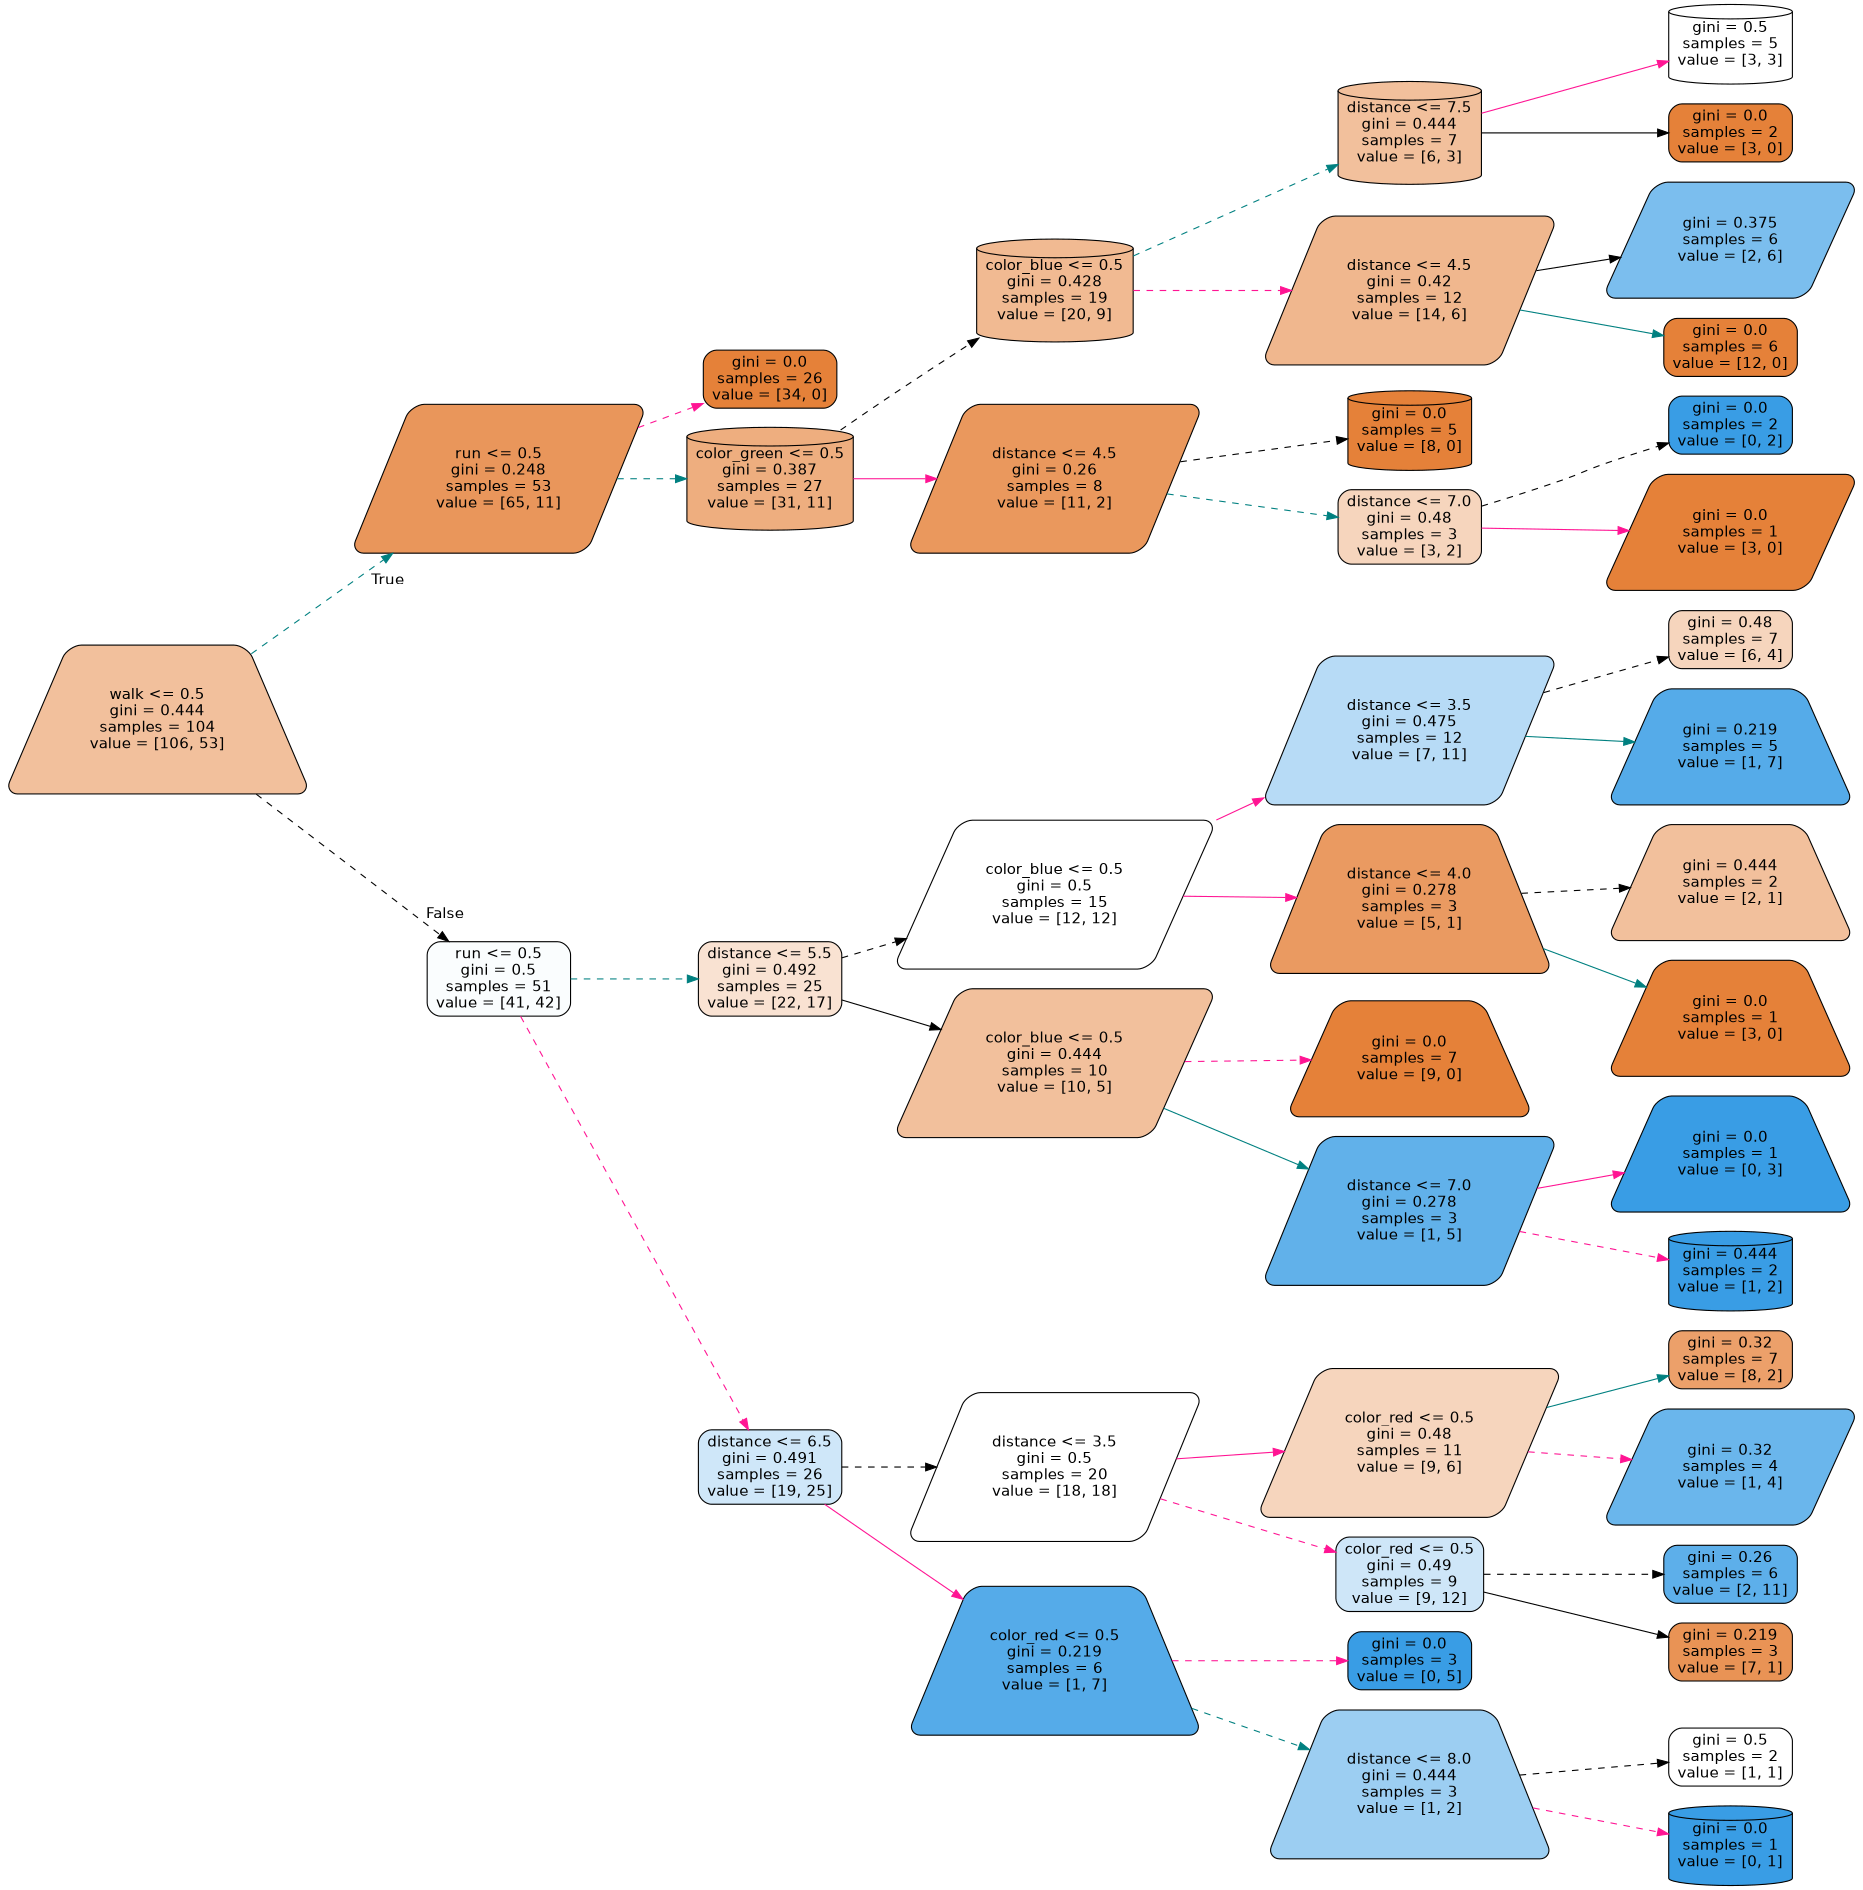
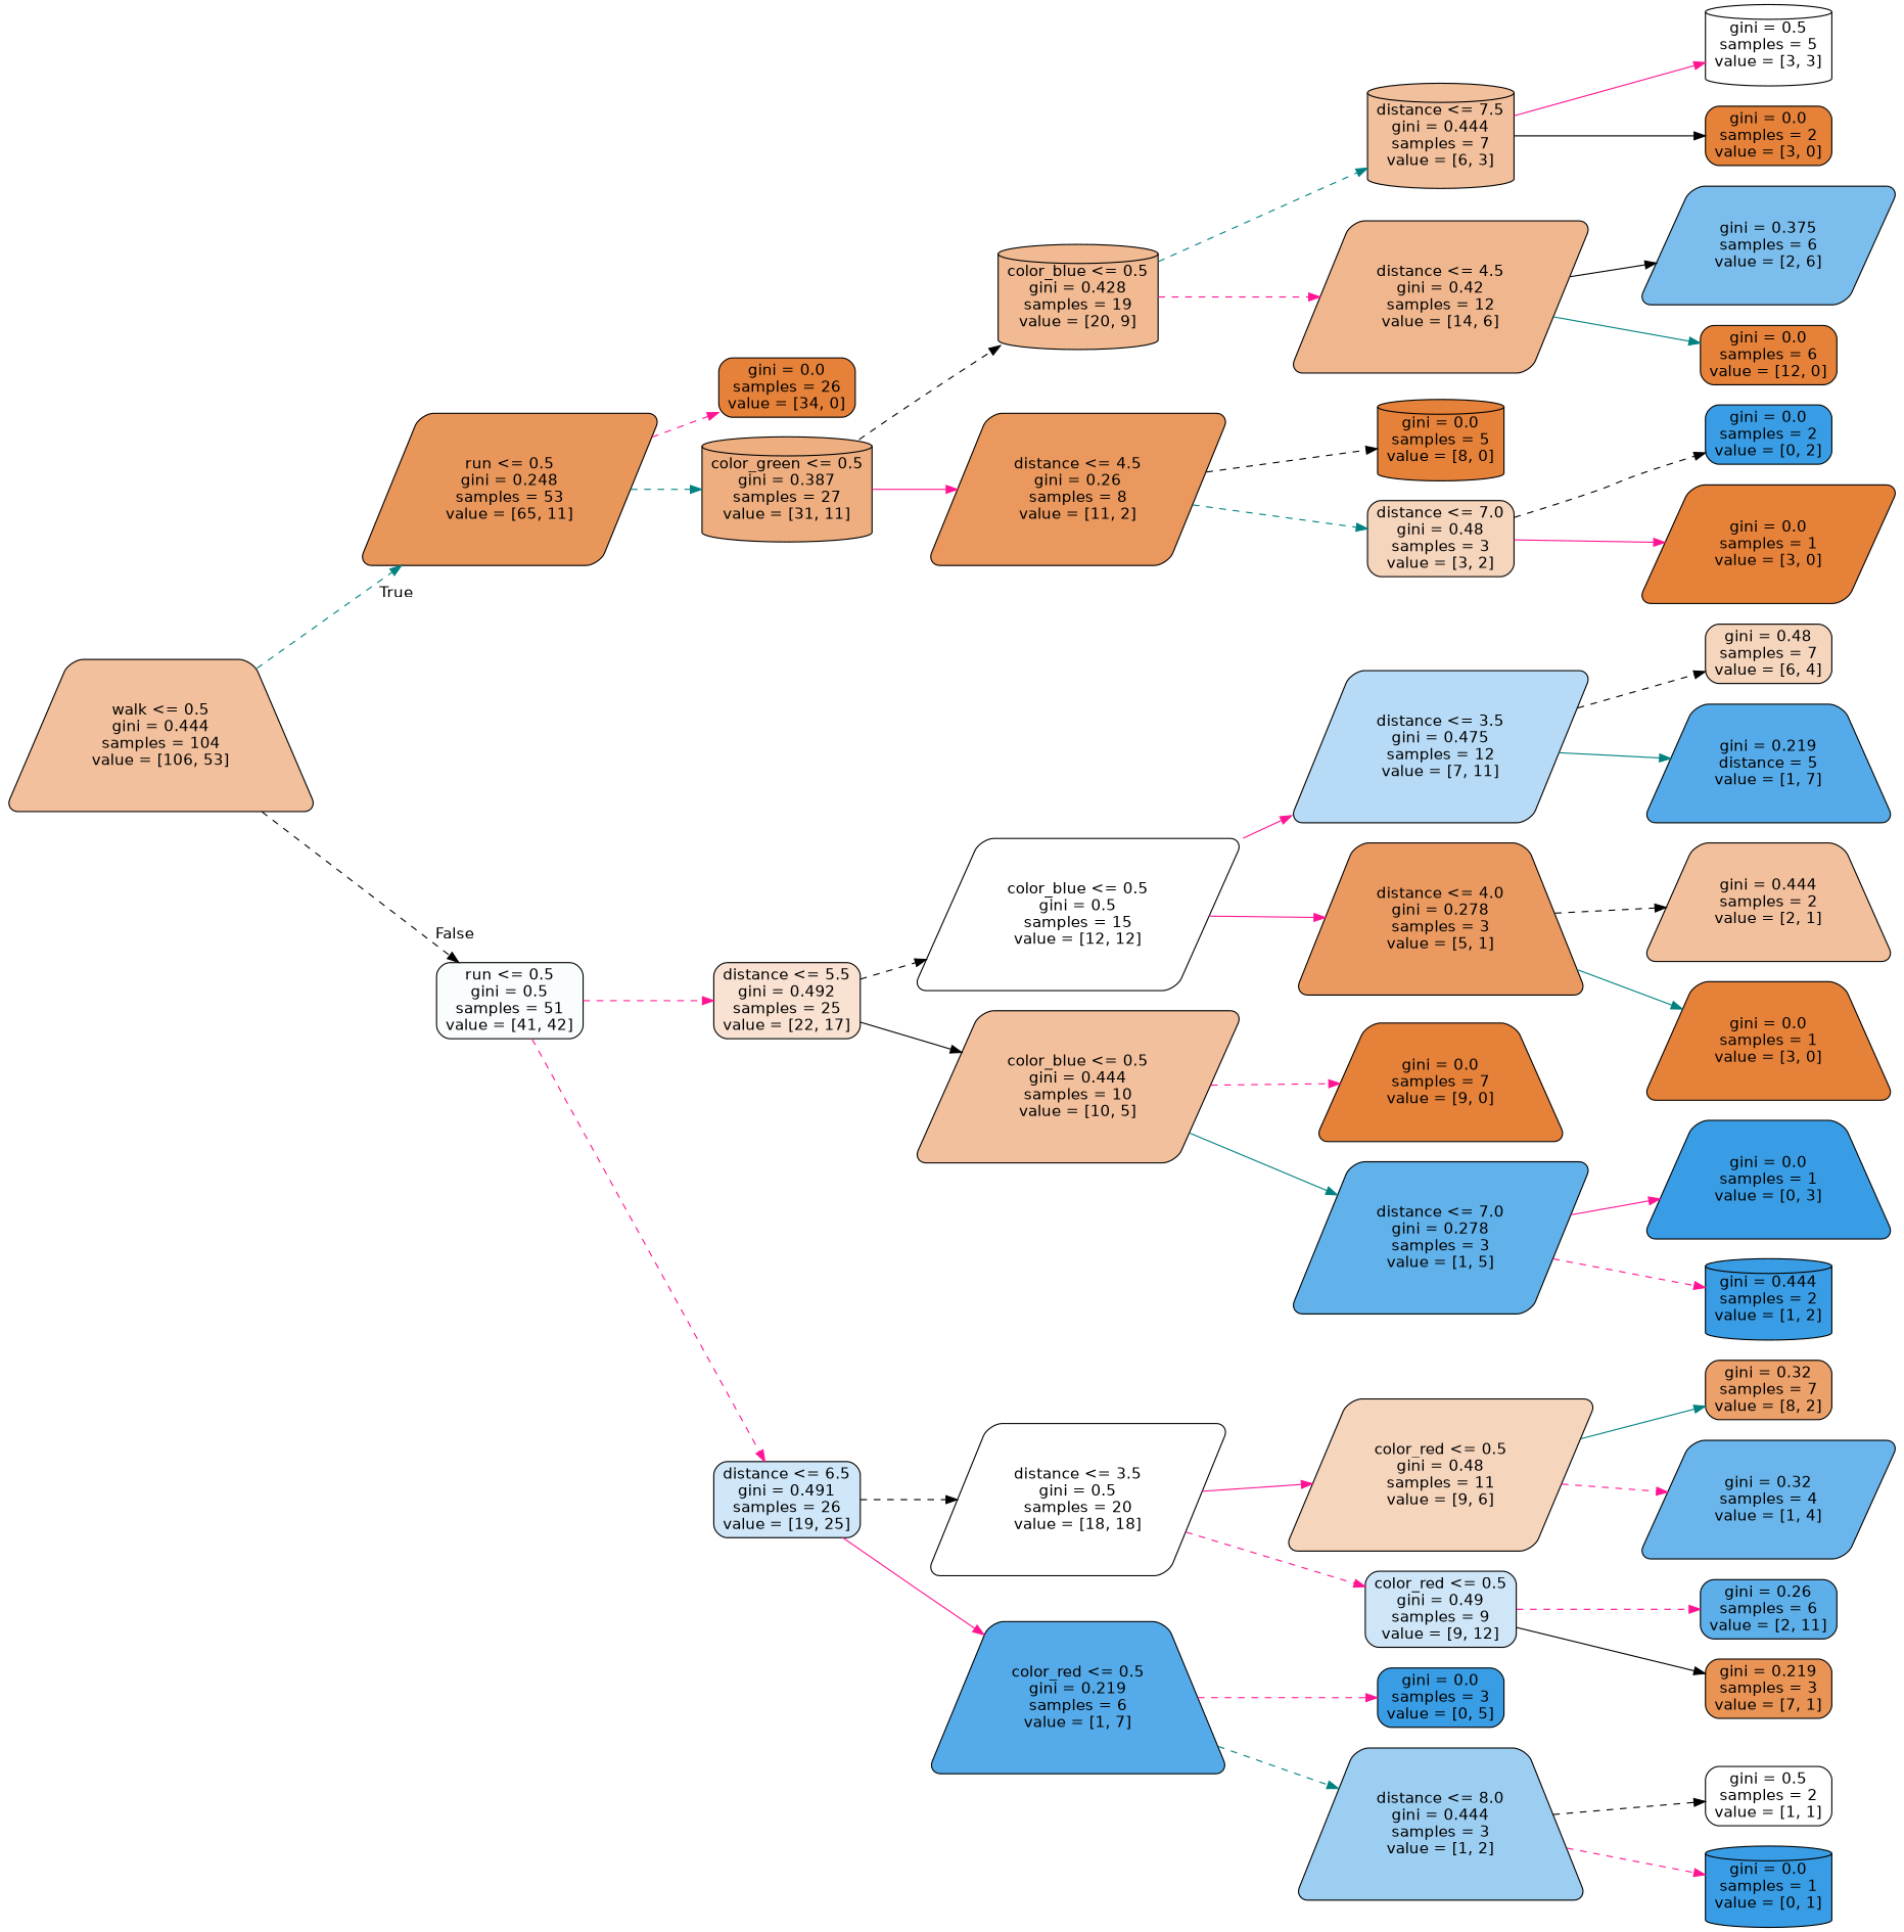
  digraph {
    rankdir=LR
    node [color=black fillcolor="#e58139" fontname=helvetica shape=box style="filled, rounded"]
    edge [color=deeppink fontname=helvetica style=dashed]
    n1 [fillcolor="#f2c09c" label="walk <= 0.5\ngini = 0.444\nsamples = 104\nvalue = [106, 53]" shape=trapezium]
    n2 [fillcolor="#e9965b" label="run <= 0.5\ngini = 0.248\nsamples = 53\nvalue = [65, 11]" shape=parallelogram]
    n3 [fillcolor="#fafdfe" label="run <= 0.5\ngini = 0.5\nsamples = 51\nvalue = [41, 42]"]
    n4 [label="gini = 0.0\nsamples = 26\nvalue = [34, 0]"]
    n5 [fillcolor="#eeae7f" label="color_green <= 0.5\ngini = 0.387\nsamples = 27\nvalue = [31, 11]" shape=cylinder]
    n6 [fillcolor="#f9e2d2" label="distance <= 5.5\ngini = 0.492\nsamples = 25\nvalue = [22, 17]"]
    n7 [fillcolor="#cfe7f9" label="distance <= 6.5\ngini = 0.491\nsamples = 26\nvalue = [19, 25]"]
    n8 [fillcolor="#f1ba92" label="color_blue <= 0.5\ngini = 0.428\nsamples = 19\nvalue = [20, 9]" shape=cylinder]
    n9 [fillcolor="#ea985d" label="distance <= 4.5\ngini = 0.26\nsamples = 8\nvalue = [11, 2]" shape=parallelogram]
    n10 [fillcolor="#f2c09c" label="distance <= 7.5\ngini = 0.444\nsamples = 7\nvalue = [6, 3]" shape=cylinder]
    n11 [fillcolor="#f0b78e" label="distance <= 4.5\ngini = 0.42\nsamples = 12\nvalue = [14, 6]" shape=parallelogram]
    n12 [label="gini = 0.0\nsamples = 5\nvalue = [8, 0]" shape=cylinder]
    n13 [fillcolor="#f6d5bd" label="distance <= 7.0\ngini = 0.48\nsamples = 3\nvalue = [3, 2]"]
    n14 [fillcolor="#ffffff" label="gini = 0.5\nsamples = 5\nvalue = [3, 3]" shape=cylinder]
    n15 [label="gini = 0.0\nsamples = 2\nvalue = [3, 0]"]
    n16 [fillcolor="#7bbeee" label="gini = 0.375\nsamples = 6\nvalue = [2, 6]" shape=parallelogram]
    n17 [label="gini = 0.0\nsamples = 6\nvalue = [12, 0]"]
    n18 [fillcolor="#399de5" label="gini = 0.0\nsamples = 2\nvalue = [0, 2]"]
    n19 [label="gini = 0.0\nsamples = 1\nvalue = [3, 0]" shape=parallelogram]
    n20 [fillcolor="#ffffff" label="color_blue <= 0.5\ngini = 0.5\nsamples = 15\nvalue = [12, 12]" shape=parallelogram]
    n21 [fillcolor="#f2c09c" label="color_blue <= 0.5\ngini = 0.444\nsamples = 10\nvalue = [10, 5]" shape=parallelogram]
    n22 [fillcolor="#ffffff" label="distance <= 3.5\ngini = 0.5\nsamples = 20\nvalue = [18, 18]" shape=parallelogram]
    n23 [fillcolor="#55abe9" label="color_red <= 0.5\ngini = 0.219\nsamples = 6\nvalue = [1, 7]" shape=trapezium]
    n24 [fillcolor="#b7dbf6" label="distance <= 3.5\ngini = 0.475\nsamples = 12\nvalue = [7, 11]" shape=parallelogram]
    n25 [fillcolor="#ea9a61" label="distance <= 4.0\ngini = 0.278\nsamples = 3\nvalue = [5, 1]" shape=trapezium]
    n26 [label="gini = 0.0\nsamples = 7\nvalue = [9, 0]" shape=trapezium]
    n27 [fillcolor="#61b1ea" label="distance <= 7.0\ngini = 0.278\nsamples = 3\nvalue = [1, 5]" shape=parallelogram]
    n28 [fillcolor="#f6d5bd" label="gini = 0.48\nsamples = 7\nvalue = [6, 4]"]
-   n29 [fillcolor="#55abe9" label="gini = 0.219\nsamples = 5\nvalue = [1, 7]" shape=trapezium]
+   n29 [fillcolor="#55abe9" label="gini = 0.219\ndistance = 5\nvalue = [1, 7]" shape=trapezium]
    n30 [fillcolor="#f2c09c" label="gini = 0.444\nsamples = 2\nvalue = [2, 1]" shape=trapezium]
    n31 [label="gini = 0.0\nsamples = 1\nvalue = [3, 0]" shape=trapezium]
    n32 [fillcolor="#399de5" label="gini = 0.0\nsamples = 1\nvalue = [0, 3]" shape=trapezium]
    n33 [fillcolor="#399de5" label="gini = 0.444\nsamples = 2\nvalue = [1, 2]" shape=cylinder]
    n34 [fillcolor="#f6d5bd" label="color_red <= 0.5\ngini = 0.48\nsamples = 11\nvalue = [9, 6]" shape=parallelogram]
    n35 [fillcolor="#cee6f8" label="color_red <= 0.5\ngini = 0.49\nsamples = 9\nvalue = [9, 12]"]
    n36 [fillcolor="#399de5" label="gini = 0.0\nsamples = 3\nvalue = [0, 5]"]
    n37 [fillcolor="#9ccef2" label="distance <= 8.0\ngini = 0.444\nsamples = 3\nvalue = [1, 2]" shape=trapezium]
    n38 [fillcolor="#eca06a" label="gini = 0.32\nsamples = 7\nvalue = [8, 2]"]
    n39 [fillcolor="#6ab6ec" label="gini = 0.32\nsamples = 4\nvalue = [1, 4]" shape=parallelogram]
    n40 [fillcolor="#5dafea" label="gini = 0.26\nsamples = 6\nvalue = [2, 11]"]
    n41 [fillcolor="#e99355" label="gini = 0.219\nsamples = 3\nvalue = [7, 1]"]
    n42 [fillcolor="#ffffff" label="gini = 0.5\nsamples = 2\nvalue = [1, 1]"]
    n43 [fillcolor="#399de5" label="gini = 0.0\nsamples = 1\nvalue = [0, 1]" shape=cylinder]
    n1 -> n2 [color=teal headlabel=True labelangle=45 labeldistance=2.5]
    n1 -> n3 [color=black headlabel=False labelangle=-45 labeldistance=2.5]
    n2 -> n4
    n2 -> n5 [color=teal]
-   n3 -> n6 [color=teal]
+   n3 -> n6
    n3 -> n7
    n5 -> n8 [color=black]
    n5 -> n9 [style=solid]
    n6 -> n20 [color=black]
    n6 -> n21 [color=black style=solid]
    n7 -> n22 [color=black]
    n7 -> n23 [style=solid]
    n8 -> n10 [color=teal]
    n8 -> n11
    n9 -> n12 [color=black]
    n9 -> n13 [color=teal]
    n10 -> n14 [style=solid]
    n10 -> n15 [color=black style=solid]
    n11 -> n16 [color=black style=solid]
    n11 -> n17 [color=teal style=solid]
    n13 -> n18 [color=black]
    n13 -> n19 [style=solid]
    n20 -> n24 [style=solid]
    n20 -> n25 [style=solid]
    n21 -> n26
    n21 -> n27 [color=teal style=solid]
    n22 -> n34 [style=solid]
    n22 -> n35
    n23 -> n36
    n23 -> n37 [color=teal]
    n24 -> n28 [color=black]
    n24 -> n29 [color=teal style=solid]
    n25 -> n30 [color=black]
    n25 -> n31 [color=teal style=solid]
    n27 -> n32 [style=solid]
    n27 -> n33
    n34 -> n38 [color=teal style=solid]
    n34 -> n39
-   n35 -> n40 [color=black]
+   n35 -> n40
    n35 -> n41 [color=black style=solid]
    n37 -> n42 [color=black]
    n37 -> n43
  }
